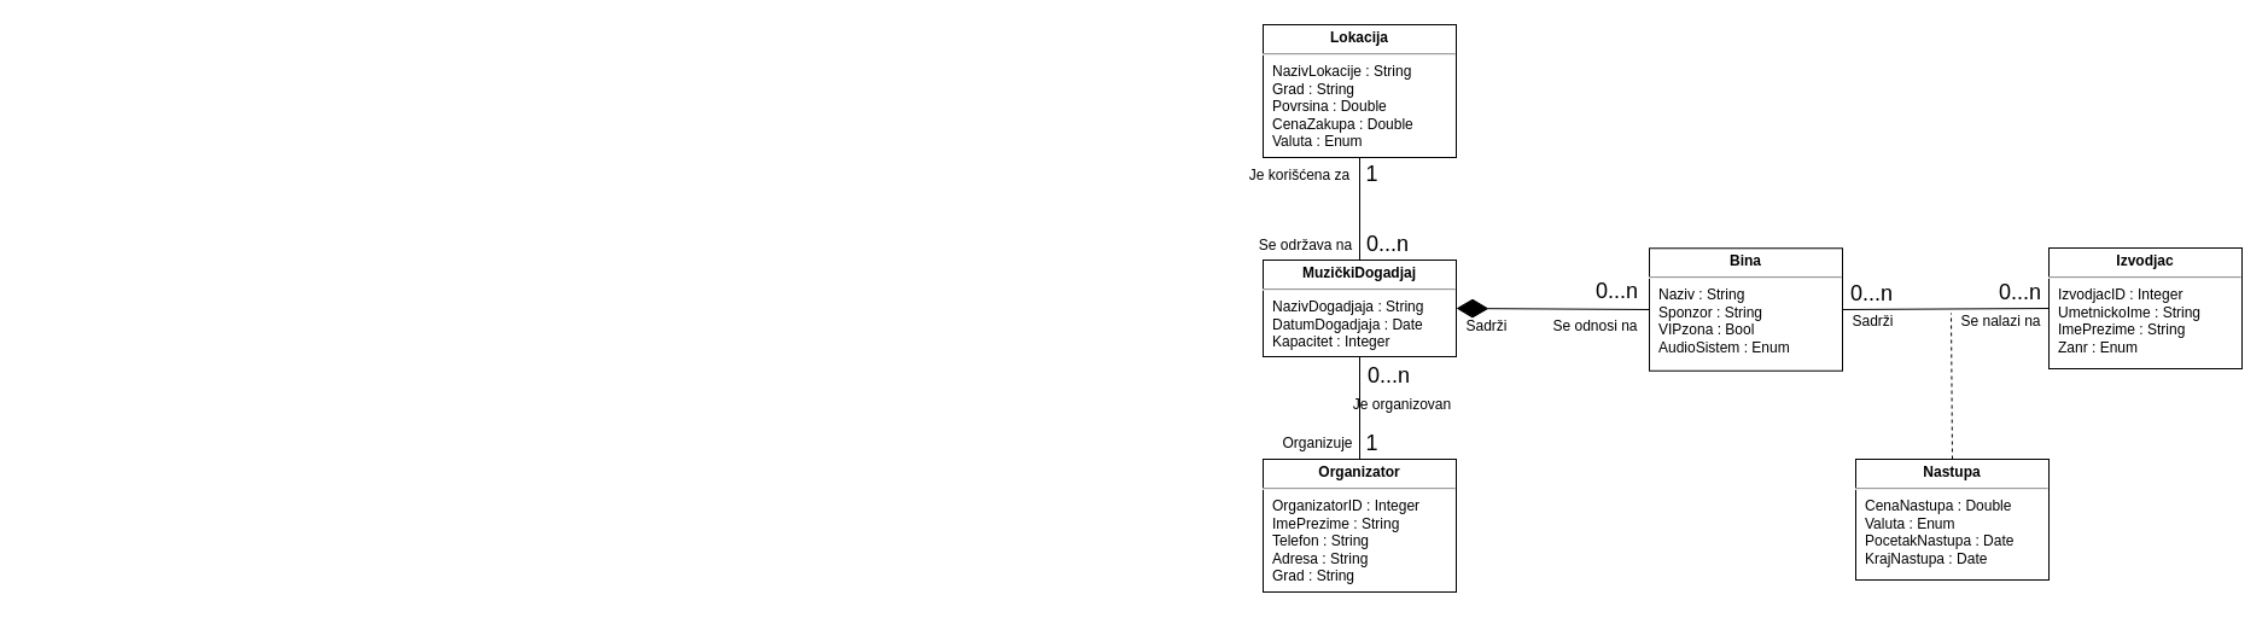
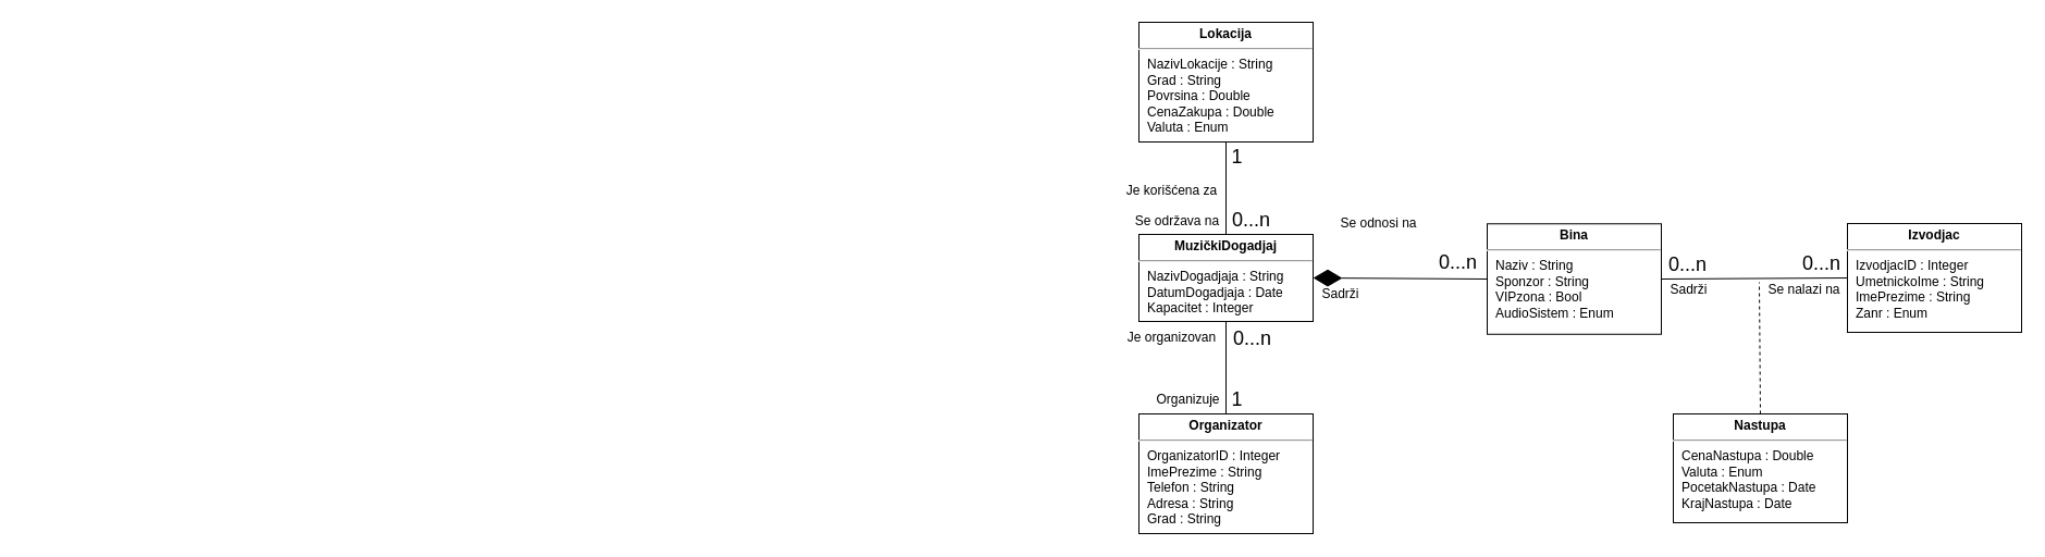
  <mxCell id="0" />
  <mxCell id="1" parent="0" />
  <mxCell id="2" value="&lt;p style=&quot;margin: 4px 0px 0px ; text-align: center&quot;&gt;&lt;b&gt;Organizator&lt;/b&gt;&lt;/p&gt;&lt;hr&gt;&lt;p style=&quot;margin: 0px ; margin-left: 8px&quot;&gt;OrganizatorID : Integer&lt;br&gt;ImePrezime : String&lt;br&gt;&lt;/p&gt;&lt;p style=&quot;margin: 0px ; margin-left: 8px&quot;&gt;Telefon : String&lt;/p&gt;&lt;p style=&quot;margin: 0px ; margin-left: 8px&quot;&gt;Adresa : String&lt;/p&gt;&lt;p style=&quot;margin: 0px ; margin-left: 8px&quot;&gt;Grad : String&lt;/p&gt;" style="verticalAlign=top;align=left;overflow=fill;fontSize=12;fontFamily=Helvetica;html=1;" parent="1" vertex="1"><mxGeometry x="1046" y="380" width="160" height="110" as="geometry" /></mxCell>
  <mxCell id="3" value="&lt;p style=&quot;margin: 4px 0px 0px ; text-align: center&quot;&gt;&lt;b&gt;MuzičkiDogadjaj&lt;/b&gt;&lt;/p&gt;&lt;hr&gt;&lt;p style=&quot;margin: 0px ; margin-left: 8px&quot;&gt;NazivDogadjaja : String&lt;br&gt;&lt;/p&gt;&lt;p style=&quot;margin: 0px ; margin-left: 8px&quot;&gt;DatumDogadjaja : Date&lt;br&gt;&lt;/p&gt;&lt;p style=&quot;margin: 0px ; margin-left: 8px&quot;&gt;Kapacitet : Integer&lt;/p&gt;" style="verticalAlign=top;align=left;overflow=fill;fontSize=12;fontFamily=Helvetica;html=1;" parent="1" vertex="1"><mxGeometry x="1046" y="215" width="160" height="80" as="geometry" /></mxCell>
  <mxCell id="4" value="&lt;p style=&quot;margin: 4px 0px 0px ; text-align: center&quot;&gt;&lt;b&gt;Bina&lt;/b&gt;&lt;/p&gt;&lt;hr&gt;&lt;p style=&quot;margin: 0px ; margin-left: 8px&quot;&gt;Naziv : String&lt;br&gt;&lt;font style=&quot;font-size: 12px&quot;&gt;Sponzor&amp;nbsp;: String&lt;/font&gt;&lt;/p&gt;&lt;p style=&quot;margin: 0px 0px 0px 8px&quot;&gt;&lt;font style=&quot;font-size: 12px&quot;&gt;VIPzona : Bool&lt;/font&gt;&lt;/p&gt;&lt;p style=&quot;margin: 0px 0px 0px 8px&quot;&gt;&lt;font style=&quot;font-size: 12px&quot;&gt;AudioSistem : Enum&lt;/font&gt;&lt;/p&gt;&lt;p style=&quot;margin: 0px 0px 0px 8px&quot;&gt;&lt;br&gt;&lt;/p&gt;" style="verticalAlign=top;align=left;overflow=fill;fontSize=12;fontFamily=Helvetica;html=1;" parent="1" vertex="1"><mxGeometry x="1366" y="205.25" width="160" height="101.5" as="geometry" /></mxCell>
  <mxCell id="5" value="&lt;p style=&quot;margin: 4px 0px 0px ; text-align: center&quot;&gt;&lt;b&gt;Lokacija&lt;/b&gt;&lt;/p&gt;&lt;hr&gt;&lt;p style=&quot;margin: 0px ; margin-left: 8px&quot;&gt;NazivLokacije : String&lt;br&gt;Grad : String&lt;/p&gt;&lt;p style=&quot;margin: 0px ; margin-left: 8px&quot;&gt;Povrsina : Double&lt;/p&gt;&lt;p style=&quot;margin: 0px ; margin-left: 8px&quot;&gt;CenaZakupa : Double&lt;br&gt;Valuta : Enum&lt;/p&gt;&lt;p style=&quot;margin: 0px ; margin-left: 8px&quot;&gt;&lt;br&gt;&lt;/p&gt;" style="verticalAlign=top;align=left;overflow=fill;fontSize=12;fontFamily=Helvetica;html=1;" parent="1" vertex="1"><mxGeometry x="1046" y="20" width="160" height="110" as="geometry" /></mxCell>
  <mxCell id="6" value="" style="endArrow=none;html=1;entryX=0.5;entryY=1;entryDx=0;entryDy=0;" parent="1" source="2" target="3" edge="1"><mxGeometry width="50" height="50" relative="1" as="geometry"><mxPoint x="1166" y="310" as="sourcePoint" /><mxPoint x="1216" y="260" as="targetPoint" /></mxGeometry></mxCell>
  <mxCell id="7" value="&lt;font style=&quot;font-size: 18px&quot;&gt;1&lt;/font&gt;" style="edgeLabel;html=1;align=center;verticalAlign=middle;resizable=0;points=[];" parent="6" vertex="1" connectable="0"><mxGeometry x="-0.792" y="3" relative="1" as="geometry"><mxPoint x="12" y="-5" as="offset" /></mxGeometry></mxCell>
  <mxCell id="8" value="&lt;font style=&quot;font-size: 18px&quot;&gt;0...n&lt;/font&gt;" style="edgeLabel;html=1;align=center;verticalAlign=middle;resizable=0;points=[];" parent="6" vertex="1" connectable="0"><mxGeometry x="0.648" y="2" relative="1" as="geometry"><mxPoint x="25" as="offset" /></mxGeometry></mxCell>
  <mxCell id="9" value="" style="endArrow=none;html=1;entryX=0.5;entryY=1;entryDx=0;entryDy=0;exitX=0.5;exitY=0;exitDx=0;exitDy=0;" parent="1" source="3" target="5" edge="1"><mxGeometry width="50" height="50" relative="1" as="geometry"><mxPoint x="1196" y="340" as="sourcePoint" /><mxPoint x="1076" y="290" as="targetPoint" /></mxGeometry></mxCell>
  <mxCell id="10" value="" style="endArrow=none;html=1;entryX=1;entryY=0.5;entryDx=0;entryDy=0;exitX=0;exitY=0.5;exitDx=0;exitDy=0;" parent="1" source="14" target="4" edge="1"><mxGeometry width="50" height="50" relative="1" as="geometry"><mxPoint x="1577" y="260" as="sourcePoint" /><mxPoint x="1086" y="300" as="targetPoint" /></mxGeometry></mxCell>
  <mxCell id="11" value="&lt;font style=&quot;font-size: 18px&quot;&gt;1&lt;/font&gt;" style="edgeLabel;html=1;align=center;verticalAlign=middle;resizable=0;points=[];" parent="1" vertex="1" connectable="0"><mxGeometry x="961" y="276" as="geometry"><mxPoint x="174" y="-133" as="offset" /></mxGeometry></mxCell>
  <mxCell id="12" value="&lt;font style=&quot;font-size: 18px&quot;&gt;0...n&lt;/font&gt;" style="edgeLabel;html=1;align=center;verticalAlign=middle;resizable=0;points=[];" parent="1" vertex="1" connectable="0"><mxGeometry x="1143" y="203" as="geometry"><mxPoint x="5" y="-2" as="offset" /></mxGeometry></mxCell>
  <mxCell id="13" value="&lt;font style=&quot;font-size: 18px&quot;&gt;0...n&lt;/font&gt;" style="edgeLabel;html=1;align=center;verticalAlign=middle;resizable=0;points=[];" parent="1" vertex="1" connectable="0"><mxGeometry x="1091" y="256" as="geometry"><mxPoint x="247" y="-16" as="offset" /></mxGeometry></mxCell>
  <mxCell id="14" value="&lt;p style=&quot;margin: 4px 0px 0px ; text-align: center&quot;&gt;&lt;b&gt;Izvodjac&lt;/b&gt;&lt;/p&gt;&lt;hr&gt;&lt;p style=&quot;margin: 0px ; margin-left: 8px&quot;&gt;IzvodjacID : Integer&lt;br&gt;UmetnickoIme : String&lt;/p&gt;&lt;p style=&quot;margin: 0px ; margin-left: 8px&quot;&gt;ImePrezime : String&lt;/p&gt;&lt;p style=&quot;margin: 0px ; margin-left: 8px&quot;&gt;Zanr : Enum&lt;/p&gt;" style="verticalAlign=top;align=left;overflow=fill;fontSize=12;fontFamily=Helvetica;html=1;" parent="1" vertex="1"><mxGeometry x="1697" y="205" width="160" height="100" as="geometry" /></mxCell>
  <mxCell id="15" value="&lt;font style=&quot;font-size: 18px&quot;&gt;0...n&lt;/font&gt;" style="edgeLabel;html=1;align=center;verticalAlign=middle;resizable=0;points=[];" parent="1" vertex="1" connectable="0"><mxGeometry x="20" y="113" as="geometry"><mxPoint x="1529" y="129" as="offset" /></mxGeometry></mxCell>
  <mxCell id="16" value="" style="endArrow=diamondThin;endFill=1;endSize=24;html=1;entryX=1;entryY=0.5;entryDx=0;entryDy=0;exitX=0;exitY=0.5;exitDx=0;exitDy=0;" parent="1" source="4" target="3" edge="1"><mxGeometry width="160" relative="1" as="geometry"><mxPoint x="1426" y="350" as="sourcePoint" /><mxPoint x="1586" y="350" as="targetPoint" /></mxGeometry></mxCell>
  <mxCell id="17" value="Organizuje" style="text;html=1;align=center;verticalAlign=middle;resizable=0;points=[];autosize=1;" parent="1" vertex="1"><mxGeometry x="1056" y="357" width="70" height="20" as="geometry" /></mxCell>
- <mxCell id="18" value="Je organizovan" style="text;html=1;align=center;verticalAlign=middle;resizable=0;points=[];autosize=1;" parent="1" vertex="1"><mxGeometry x="1111" y="325" width="100" height="20" as="geometry" /></mxCell>
+ <mxCell id="18" value="Je organizovan" style="text;html=1;align=center;verticalAlign=middle;resizable=0;points=[];autosize=1;" parent="1" vertex="1"><mxGeometry x="1026" y="300" width="100" height="20" as="geometry" /></mxCell>
  <mxCell id="19" value="Se održava na" style="text;html=1;align=center;verticalAlign=middle;resizable=0;points=[];autosize=1;" parent="1" vertex="1"><mxGeometry x="1036" y="193" width="90" height="20" as="geometry" /></mxCell>
- <mxCell id="20" value="Je korišćena za" style="text;html=1;align=center;verticalAlign=middle;resizable=0;points=[];autosize=1;" parent="1" vertex="1"><mxGeometry x="1026" y="135" width="100" height="20" as="geometry" /></mxCell>
+ <mxCell id="20" value="Je korišćena za" style="text;html=1;align=center;verticalAlign=middle;resizable=0;points=[];autosize=1;" parent="1" vertex="1"><mxGeometry x="1026" y="165" width="100" height="20" as="geometry" /></mxCell>
  <mxCell id="21" value="Sadrži" style="text;html=1;align=center;verticalAlign=middle;resizable=0;points=[];autosize=1;" parent="1" vertex="1"><mxGeometry x="1206" y="260" width="50" height="20" as="geometry" /></mxCell>
- <mxCell id="22" value="Se odnosi na" style="text;html=1;align=center;verticalAlign=middle;resizable=0;points=[];autosize=1;" parent="1" vertex="1"><mxGeometry x="1276" y="260" width="90" height="20" as="geometry" /></mxCell>
+ <mxCell id="22" value="Se odnosi na" style="text;html=1;align=center;verticalAlign=middle;resizable=0;points=[];autosize=1;" parent="1" vertex="1"><mxGeometry x="1221" y="195" width="90" height="20" as="geometry" /></mxCell>
  <mxCell id="23" value="Se nalazi na" style="text;html=1;align=center;verticalAlign=middle;resizable=0;points=[];autosize=1;" parent="1" vertex="1"><mxGeometry x="1617" y="256" width="80" height="20" as="geometry" /></mxCell>
  <mxCell id="24" value="Sadrži" style="text;html=1;align=center;verticalAlign=middle;resizable=0;points=[];autosize=1;" parent="1" vertex="1"><mxGeometry x="1526" y="256" width="50" height="20" as="geometry" /></mxCell>
  <mxCell id="25" value="&lt;p style=&quot;margin: 4px 0px 0px ; text-align: center&quot;&gt;&lt;b&gt;Nastupa&lt;/b&gt;&lt;/p&gt;&lt;hr&gt;&lt;p style=&quot;margin: 0px ; margin-left: 8px&quot;&gt;CenaNastupa : Double&lt;/p&gt;&lt;p style=&quot;margin: 0px ; margin-left: 8px&quot;&gt;Valuta : Enum&lt;/p&gt;&lt;p style=&quot;margin: 0px 0px 0px 8px&quot;&gt;&lt;font style=&quot;font-size: 12px&quot;&gt;PocetakNastupa : Date&lt;br&gt;&lt;/font&gt;&lt;/p&gt;&lt;p style=&quot;margin: 0px 0px 0px 8px&quot;&gt;&lt;font style=&quot;font-size: 12px&quot;&gt;KrajNastupa : Date&lt;/font&gt;&lt;/p&gt;&lt;p style=&quot;margin: 0px ; margin-left: 8px&quot;&gt;&lt;br&gt;&lt;/p&gt;" style="verticalAlign=top;align=left;overflow=fill;fontSize=12;fontFamily=Helvetica;html=1;" parent="1" vertex="1"><mxGeometry x="1537" y="380" width="160" height="100" as="geometry" /></mxCell>
  <mxCell id="26" value="" style="endArrow=none;dashed=1;html=1;exitX=0.5;exitY=0;exitDx=0;exitDy=0;" parent="1" source="25" edge="1"><mxGeometry width="50" height="50" relative="1" as="geometry"><mxPoint x="1766" y="370" as="sourcePoint" /><mxPoint x="1616" y="259" as="targetPoint" /></mxGeometry></mxCell>
  <mxCell id="27" value="&lt;font style=&quot;font-size: 18px&quot;&gt;0...n&lt;/font&gt;" style="edgeLabel;html=1;align=center;verticalAlign=middle;resizable=0;points=[];" parent="1" vertex="1" connectable="0"><mxGeometry x="143" y="112" as="geometry"><mxPoint x="1529" y="129" as="offset" /></mxGeometry></mxCell>
